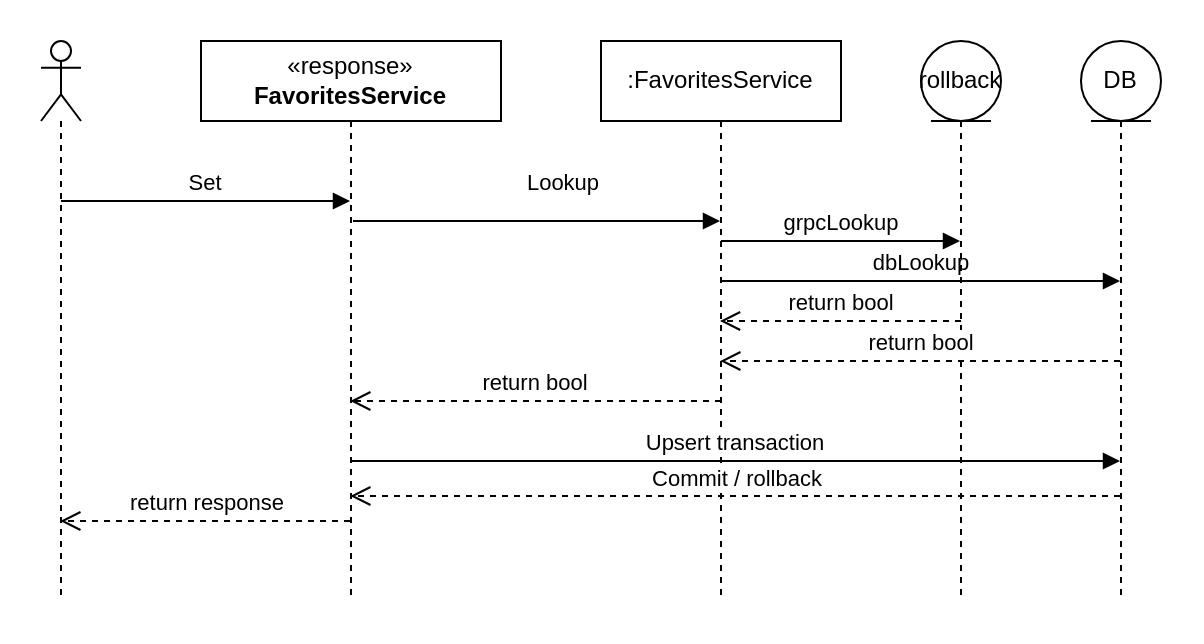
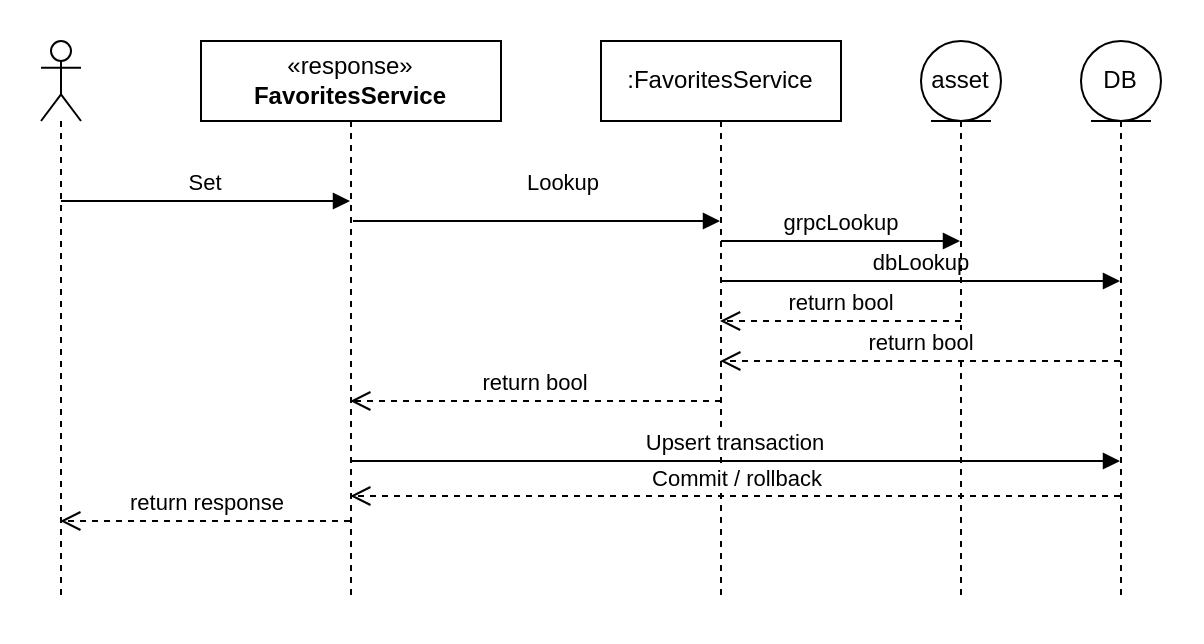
  <mxCell id="0" />
  <mxCell id="1" parent="0" />
  <mxCell id="2" value="Set" style="html=1;verticalAlign=bottom;endArrow=block;curved=0;rounded=0;" edge="1" parent="1" target="7"><mxGeometry width="80" relative="1" as="geometry"><mxPoint x="30" y="100" as="sourcePoint" /><mxPoint x="110" y="100" as="targetPoint" /></mxGeometry></mxCell>
  <mxCell id="3" value="Lookup" style="html=1;verticalAlign=bottom;endArrow=block;curved=0;rounded=0;" edge="1" parent="1" target="9"><mxGeometry x="0.143" y="10" width="80" relative="1" as="geometry"><mxPoint x="176.005" y="110" as="sourcePoint" /><mxPoint x="350.47" y="110" as="targetPoint" /><mxPoint as="offset" /></mxGeometry></mxCell>
  <mxCell id="4" value="grpcLookup" style="html=1;verticalAlign=bottom;endArrow=block;curved=0;rounded=0;" edge="1" parent="1" target="10"><mxGeometry x="0.004" width="80" relative="1" as="geometry"><mxPoint x="360" y="120" as="sourcePoint" /><mxPoint x="440" y="120" as="targetPoint" /><mxPoint as="offset" /></mxGeometry></mxCell>
  <mxCell id="5" value="dbLookup" style="html=1;verticalAlign=bottom;endArrow=block;curved=0;rounded=0;" edge="1" parent="1"><mxGeometry width="80" relative="1" as="geometry"><mxPoint x="359.63" y="140" as="sourcePoint" /><mxPoint x="559.5" y="140" as="targetPoint" /></mxGeometry></mxCell>
  <mxCell id="6" value="return bool" style="html=1;verticalAlign=bottom;endArrow=open;dashed=1;endSize=8;curved=0;rounded=0;" edge="1" parent="1" target="9"><mxGeometry relative="1" as="geometry"><mxPoint x="480" y="160" as="sourcePoint" /><mxPoint x="400" y="160" as="targetPoint" /></mxGeometry></mxCell>
  <mxCell id="7" value="«response»&lt;br&gt;&lt;b&gt;FavoritesService&lt;/b&gt;" style="shape=umlLifeline;perimeter=lifelinePerimeter;whiteSpace=wrap;html=1;container=1;dropTarget=0;collapsible=0;recursiveResize=0;outlineConnect=0;portConstraint=eastwest;newEdgeStyle={&quot;curved&quot;:0,&quot;rounded&quot;:0};" vertex="1" parent="1"><mxGeometry x="100" y="20" width="150" height="280" as="geometry" /></mxCell>
  <mxCell id="8" value="" style="shape=umlLifeline;perimeter=lifelinePerimeter;whiteSpace=wrap;html=1;container=1;dropTarget=0;collapsible=0;recursiveResize=0;outlineConnect=0;portConstraint=eastwest;newEdgeStyle={&quot;curved&quot;:0,&quot;rounded&quot;:0};participant=umlActor;" vertex="1" parent="1"><mxGeometry x="20" y="20" width="20" height="280" as="geometry" /></mxCell>
  <mxCell id="9" value=":FavoritesService" style="shape=umlLifeline;perimeter=lifelinePerimeter;whiteSpace=wrap;html=1;container=1;dropTarget=0;collapsible=0;recursiveResize=0;outlineConnect=0;portConstraint=eastwest;newEdgeStyle={&quot;curved&quot;:0,&quot;rounded&quot;:0};" vertex="1" parent="1"><mxGeometry x="300" y="20" width="120" height="280" as="geometry" /></mxCell>
- <mxCell id="10" value="rollback" style="shape=umlLifeline;perimeter=lifelinePerimeter;whiteSpace=wrap;html=1;container=1;dropTarget=0;collapsible=0;recursiveResize=0;outlineConnect=0;portConstraint=eastwest;newEdgeStyle={&quot;curved&quot;:0,&quot;rounded&quot;:0};participant=umlEntity;" vertex="1" parent="1"><mxGeometry x="460" y="20" width="40" height="280" as="geometry" /></mxCell>
+ <mxCell id="10" value="asset" style="shape=umlLifeline;perimeter=lifelinePerimeter;whiteSpace=wrap;html=1;container=1;dropTarget=0;collapsible=0;recursiveResize=0;outlineConnect=0;portConstraint=eastwest;newEdgeStyle={&quot;curved&quot;:0,&quot;rounded&quot;:0};participant=umlEntity;" vertex="1" parent="1"><mxGeometry x="460" y="20" width="40" height="280" as="geometry" /></mxCell>
  <mxCell id="11" value="DB" style="shape=umlLifeline;perimeter=lifelinePerimeter;whiteSpace=wrap;html=1;container=1;dropTarget=0;collapsible=0;recursiveResize=0;outlineConnect=0;portConstraint=eastwest;newEdgeStyle={&quot;curved&quot;:0,&quot;rounded&quot;:0};participant=umlEntity;" vertex="1" parent="1"><mxGeometry x="540" y="20" width="40" height="280" as="geometry" /></mxCell>
  <mxCell id="12" value="Commit / rollback" style="html=1;verticalAlign=bottom;endArrow=open;dashed=1;endSize=8;curved=0;rounded=0;" edge="1" parent="1"><mxGeometry relative="1" as="geometry"><mxPoint x="559.5" y="247.5" as="sourcePoint" /><mxPoint x="174.63" y="247.5" as="targetPoint" /></mxGeometry></mxCell>
  <mxCell id="13" value="return bool" style="html=1;verticalAlign=bottom;endArrow=open;dashed=1;endSize=8;curved=0;rounded=0;" edge="1" parent="1"><mxGeometry relative="1" as="geometry"><mxPoint x="559.5" y="180.004" as="sourcePoint" /><mxPoint x="359.63" y="180.004" as="targetPoint" /></mxGeometry></mxCell>
  <mxCell id="14" value="return bool" style="html=1;verticalAlign=bottom;endArrow=open;dashed=1;endSize=8;curved=0;rounded=0;" edge="1" parent="1"><mxGeometry relative="1" as="geometry"><mxPoint x="360" y="200" as="sourcePoint" /><mxPoint x="174.63" y="200" as="targetPoint" /></mxGeometry></mxCell>
  <mxCell id="15" value="Upsert transaction" style="html=1;verticalAlign=bottom;endArrow=block;curved=0;rounded=0;" edge="1" parent="1"><mxGeometry width="80" relative="1" as="geometry"><mxPoint x="174.63" y="230" as="sourcePoint" /><mxPoint x="559.5" y="230" as="targetPoint" /></mxGeometry></mxCell>
  <mxCell id="16" value="return response" style="html=1;verticalAlign=bottom;endArrow=open;dashed=1;endSize=8;curved=0;rounded=0;" edge="1" parent="1"><mxGeometry relative="1" as="geometry"><mxPoint x="174.5" y="260" as="sourcePoint" /><mxPoint x="29.63" y="260" as="targetPoint" /></mxGeometry></mxCell>
